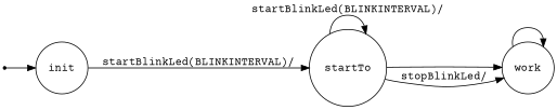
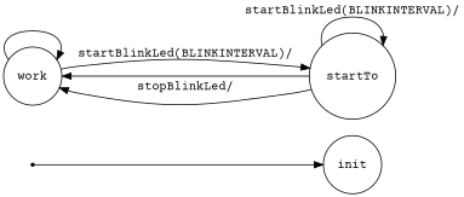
  digraph {
    fontname="Courier Prime"
    rankdir=LR
    node [fontname="Courier Prime" shape=circle]
    edge [fontname="Courier Prime"]
    iniziale [shape=point]
    init
    work
    startTo
    iniziale -> init
    work -> work
-   init -> startTo [label="startBlinkLed(BLINKINTERVAL)/"]
+   work -> startTo [label="startBlinkLed(BLINKINTERVAL)/"]
    startTo -> work
    startTo -> work [label="stopBlinkLed/"]
    startTo -> startTo [label="startBlinkLed(BLINKINTERVAL)/"]
  }
